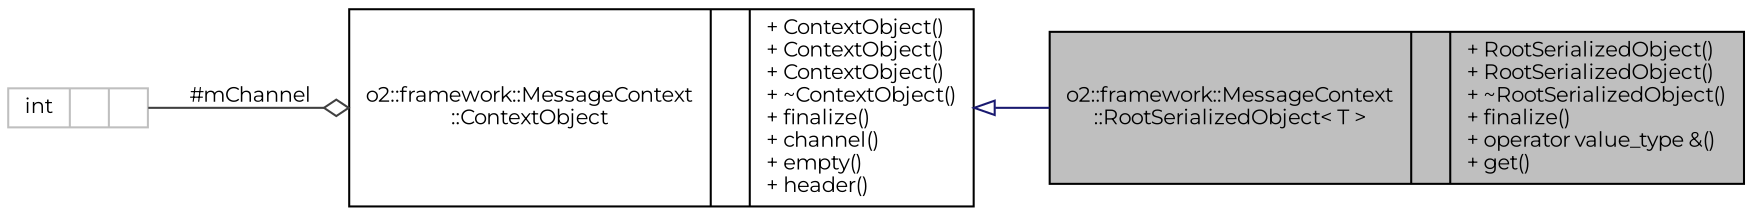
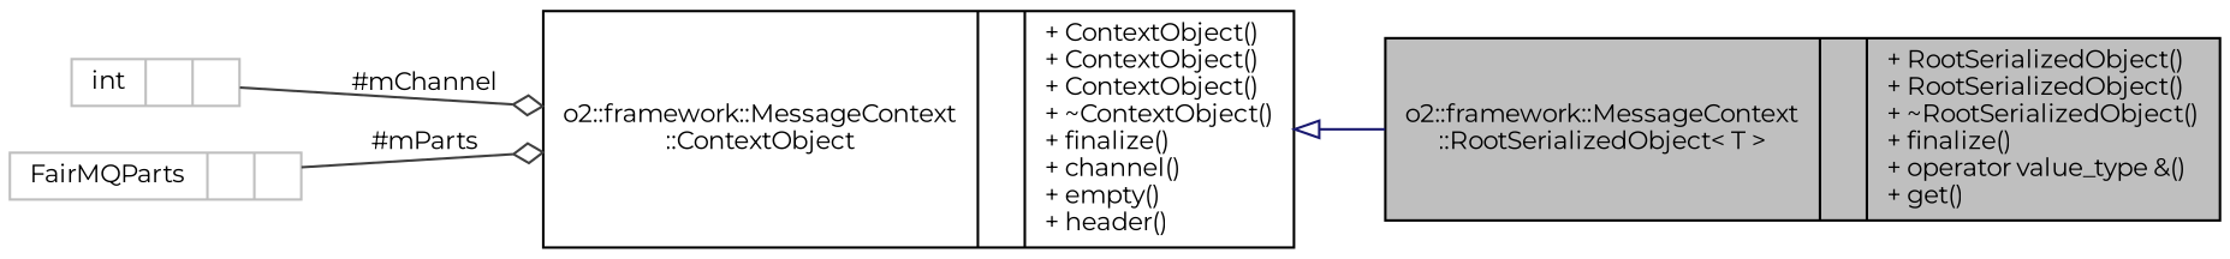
  digraph {
    rankdir=LR
    fontname=Montserrat
    node [color=black fontname=Montserrat fontsize=10 shape=record]
    edge [color=grey25 fontname=Montserrat fontsize=10 labelfontname=Helvetica labelfontsize=10 style=solid arrowhead=odiamond]
    n1 [fillcolor=grey75 fontcolor=black height=0.2 label="{o2::framework::MessageContext\l::RootSerializedObject\< T \>\n||+ RootSerializedObject()\l+ RootSerializedObject()\l+ ~RootSerializedObject()\l+ finalize()\l+ operator value_type &()\l+ get()\l}" style=filled width=0.4]
    n2 [height=0.2 label="{o2::framework::MessageContext\l::ContextObject\n||+ ContextObject()\l+ ContextObject()\l+ ContextObject()\l+ ~ContextObject()\l+ finalize()\l+ channel()\l+ empty()\l+ header()\l}" width=0.4]
    n3 [color=grey75 height=0.2 label="{int\n||}" width=0.4]
+   n4 [color=grey75 height=0.2 label="{FairMQParts\n||}" width=0.4]
    n2 -> n1 [arrowtail=onormal color=midnightblue dir=back arrowhead=""]
    n3 -> n2 [label=" #mChannel"]
+   n4 -> n2 [label=" #mParts"]
  }
